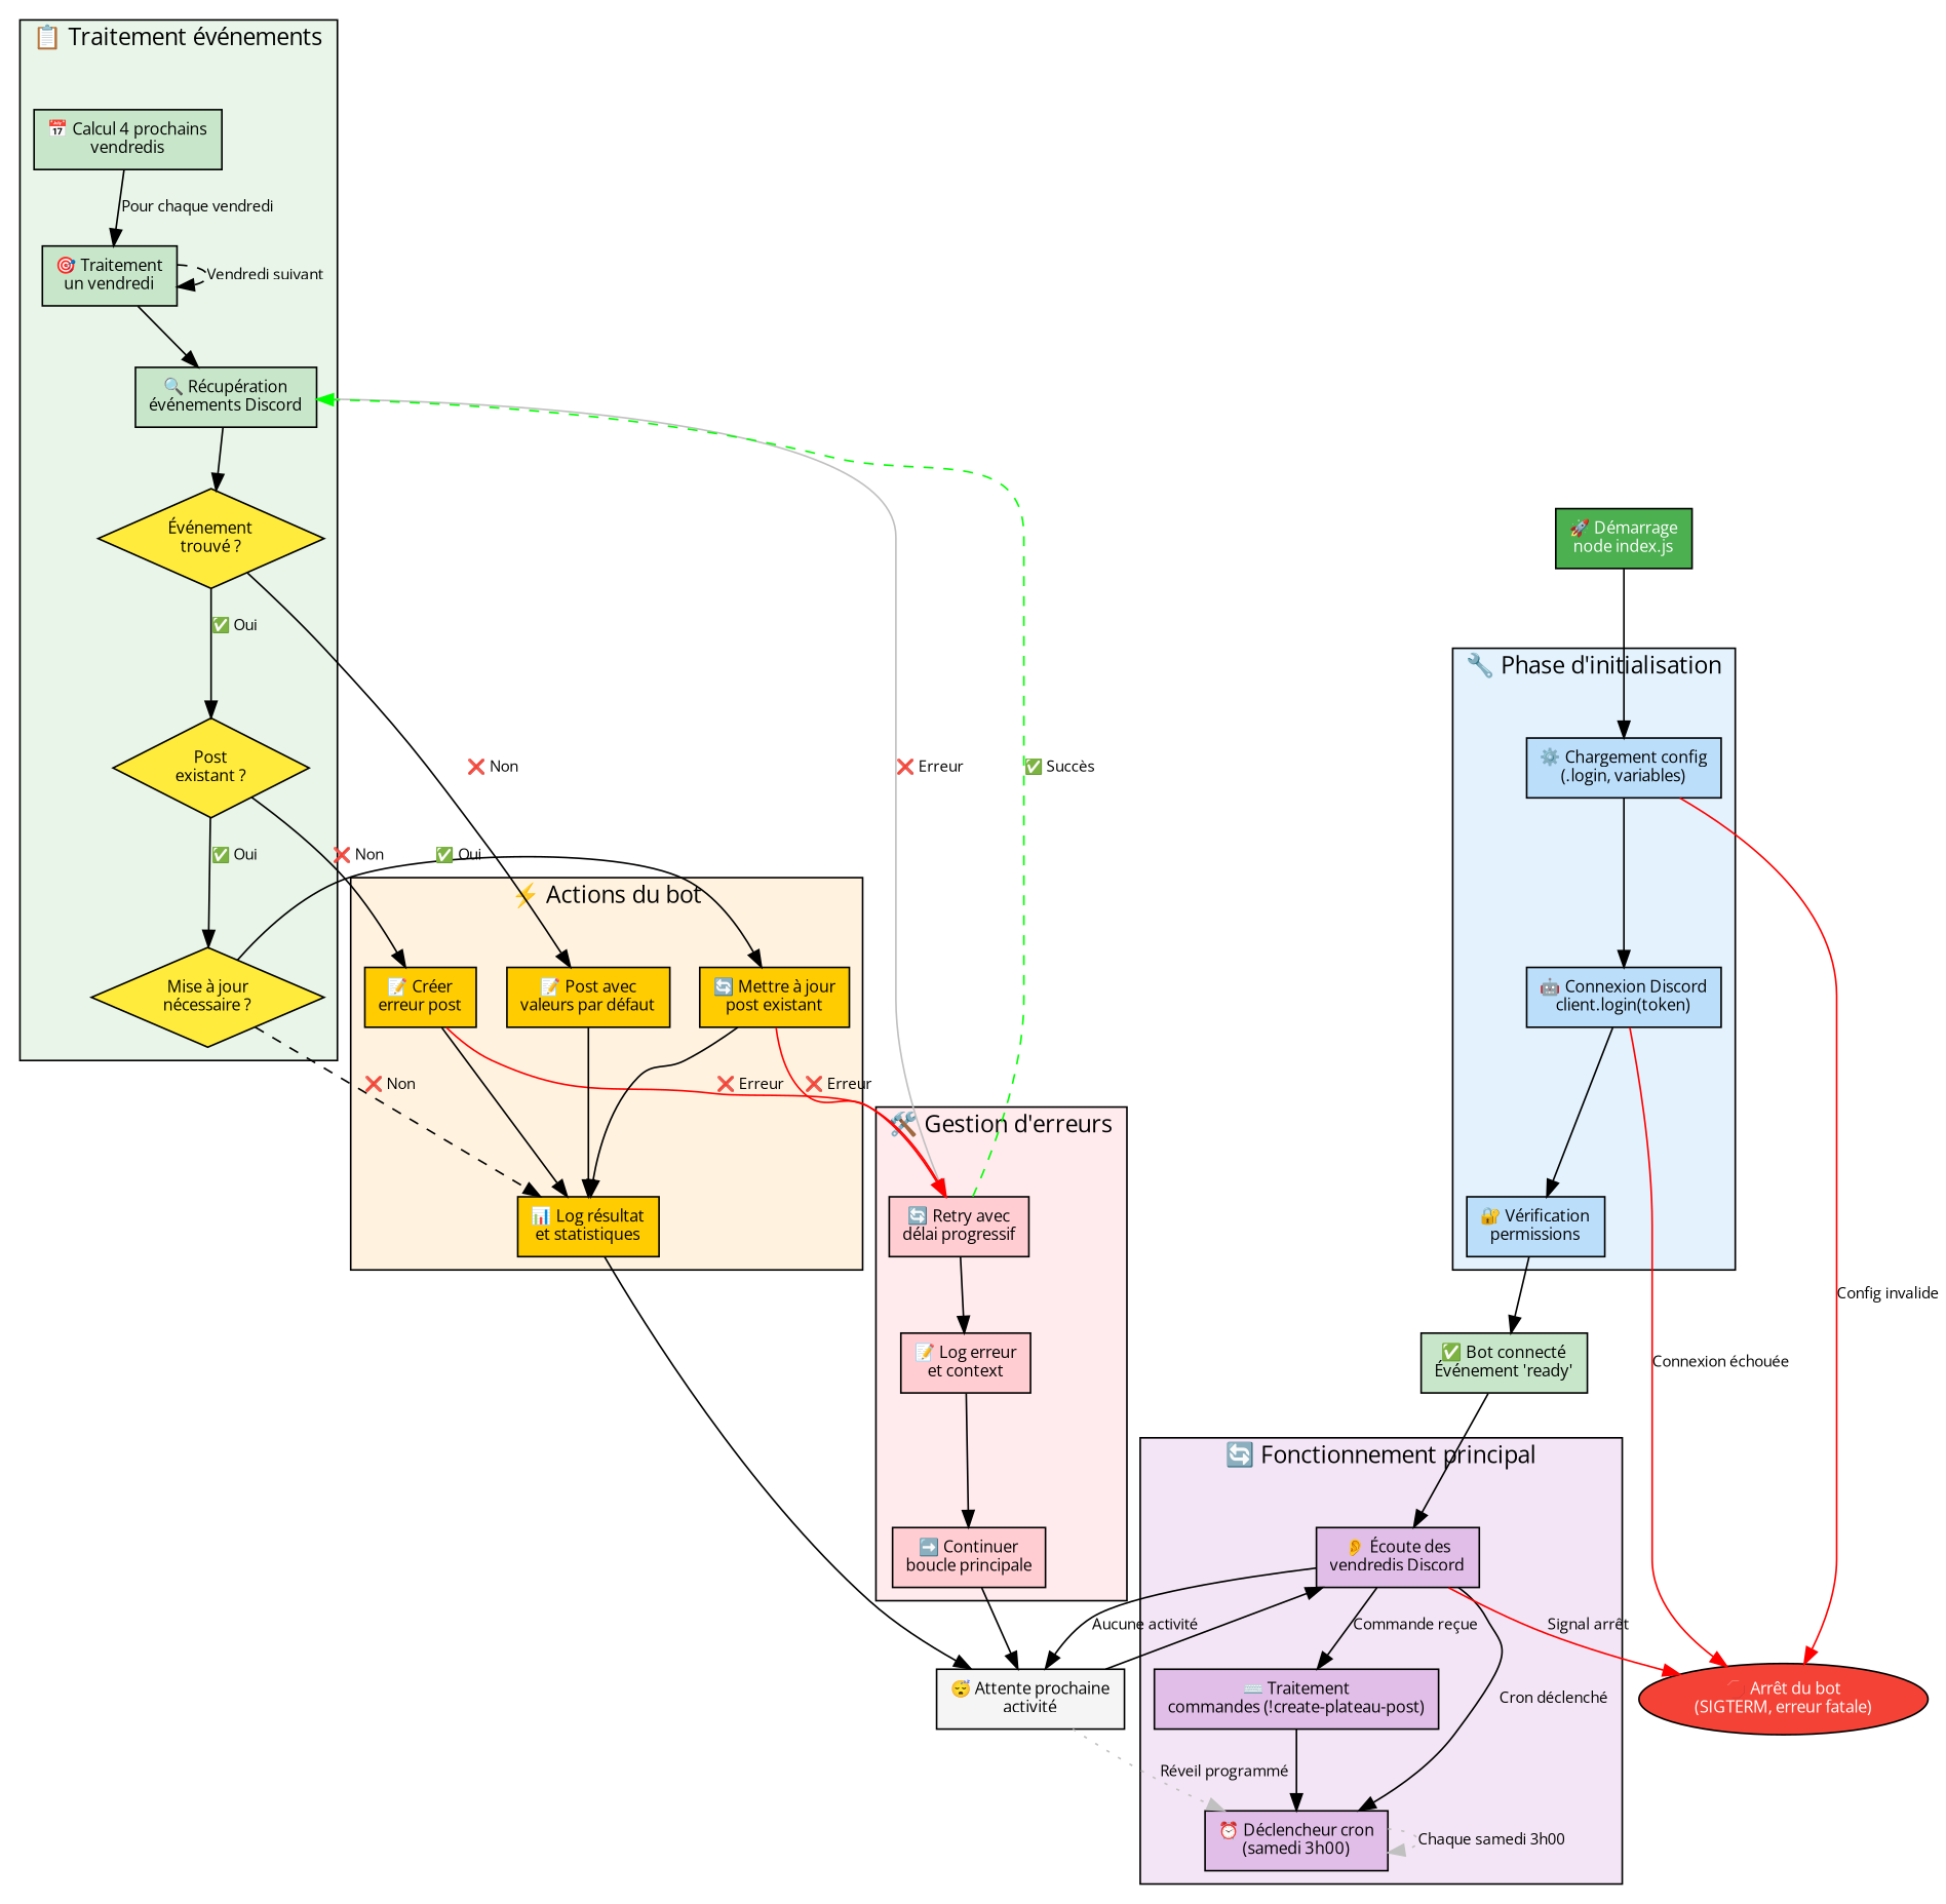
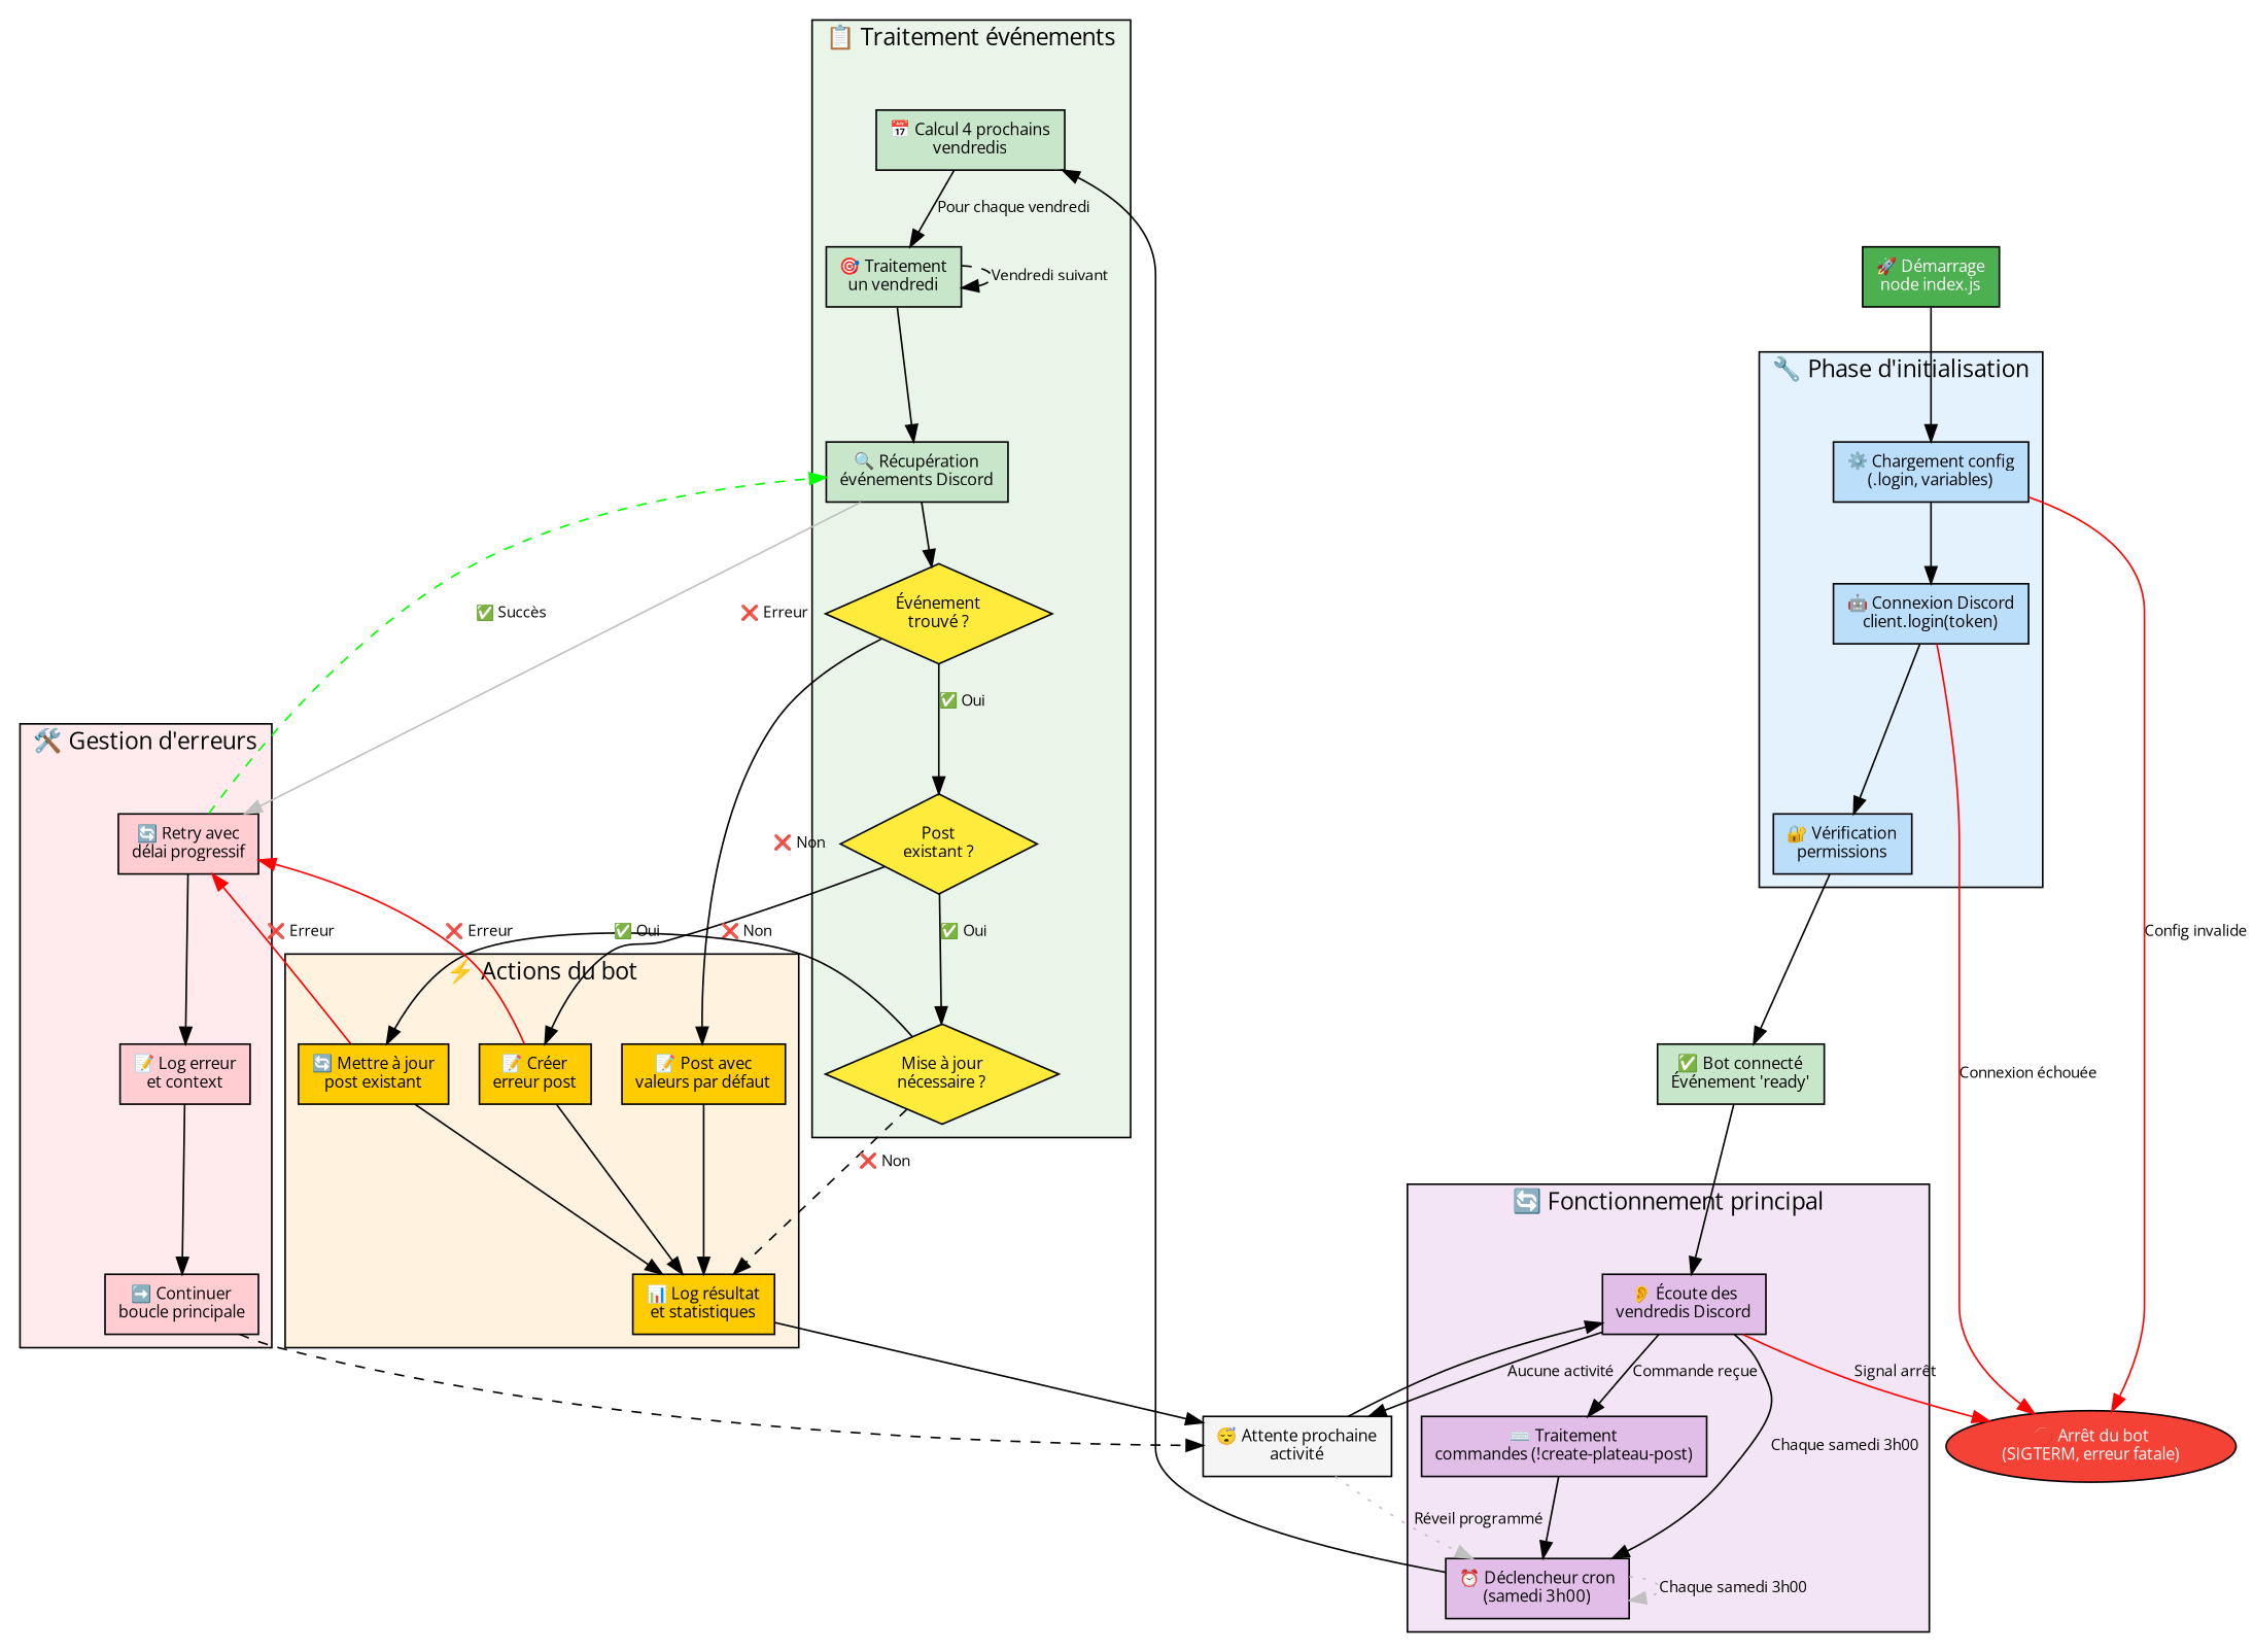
  digraph {
    bgcolor=white
    fontname="Open Sans"
    rankdir=TB
    node [fillcolor="#c8e6c9" fontname="Open Sans" fontsize=10 shape=box style=filled]
    edge [fontname="Open Sans" fontsize=9]
    n1 [fillcolor="#bbdefb" label="⚙️ Chargement config\n(.login, variables)"]
    n2 [fillcolor="#bbdefb" label="🤖 Connexion Discord\nclient.login(token)"]
    n3 [fillcolor="#bbdefb" label="🔐 Vérification\npermissions"]
    n4 [fillcolor="#e1bee7" label="👂 Écoute des\nvendredis Discord"]
    n5 [fillcolor="#e1bee7" label="⌨️ Traitement\ncommandes (!create-plateau-post)"]
    n6 [fillcolor="#e1bee7" label="⏰ Déclencheur cron\n(samedi 3h00)"]
    n7 [label="🔍 Récupération\névénements Discord"]
    n8 [label="📅 Calcul 4 prochains\nvendredis"]
    n9 [label="🎯 Traitement\nun vendredi"]
    n10 [fillcolor="#ffeb3b" label="Événement\ntrouvé ?" shape=diamond]
    n11 [fillcolor="#ffeb3b" label="Post\nexistant ?" shape=diamond]
    n12 [fillcolor="#ffeb3b" label="Mise à jour\nnécessaire ?" shape=diamond]
    n13 [fillcolor="#ffcc02" label="📝 Créer\nerreur post"]
    n14 [fillcolor="#ffcc02" label="🔄 Mettre à jour\npost existant"]
    n15 [fillcolor="#ffcc02" label="📝 Post avec\nvaleurs par défaut"]
    n16 [fillcolor="#ffcc02" label="📊 Log résultat\net statistiques"]
    n17 [fillcolor="#ffcdd2" label="🔄 Retry avec\ndélai progressif"]
    n18 [fillcolor="#ffcdd2" label="📝 Log erreur\net context"]
    n19 [fillcolor="#ffcdd2" label="➡️ Continuer\nboucle principale"]
    n20 [fillcolor="#f44336" fontcolor=white label="🛑 Arrêt du bot\n(SIGTERM, erreur fatale)" shape=ellipse]
    n21 [fontcolor=black label="✅ Bot connecté\nÉvénement 'ready'"]
    n22 [fillcolor="#f5f5f5" label="😴 Attente prochaine\nactivité"]
    n23 [fillcolor="#4caf50" fontcolor=white label="🚀 Démarrage\nnode index.js"]
    subgraph cluster_1 {
      fillcolor="#e3f2fd"
      label="🔧 Phase d'initialisation"
      style=filled
      n1
      n2
      n3
    }
    subgraph cluster_2 {
      fillcolor="#f3e5f5"
      label="🔄 Fonctionnement principal"
      style=filled
      n4
      n5
      n6
    }
    subgraph cluster_3 {
      fillcolor="#e8f5e8"
      label="📋 Traitement événements"
      style=filled
      n7
      n8
      n9
      n10
      n11
      n12
    }
    subgraph cluster_4 {
      fillcolor="#fff3e0"
      label="⚡ Actions du bot"
      style=filled
      n13
      n14
      n15
      n16
    }
    subgraph cluster_5 {
      fillcolor="#ffebee"
      label="🛠️ Gestion d'erreurs"
      style=filled
      n17
      n18
      n19
    }
    n1 -> n2
    n1 -> n20 [color=red label="Config invalide"]
    n2 -> n3
    n2 -> n20 [color=red label="Connexion échouée"]
    n3 -> n21
    n4 -> n5 [label="Commande reçue"]
-   n4 -> n6 [label="Cron déclenché"]
+   n4 -> n6 [label="Chaque samedi 3h00"]
    n4 -> n20 [color=red label="Signal arrêt"]
    n4 -> n22 [label="Aucune activité"]
    n5 -> n6
    n6 -> n6 [color=gray label="Chaque samedi 3h00" style=dotted]
+   n6 -> n8
    n7 -> n10
    n7 -> n17 [color=gray label="❌ Erreur"]
    n8 -> n9 [label="Pour chaque vendredi"]
    n9 -> n7
    n9 -> n9 [label="Vendredi suivant" style=dashed]
    n10 -> n11 [label="✅ Oui"]
    n10 -> n15 [label="❌ Non"]
    n11 -> n12 [label="✅ Oui"]
    n11 -> n13 [label="❌ Non"]
    n12 -> n14 [label="✅ Oui"]
    n12 -> n16 [label="❌ Non" style=dashed]
    n13 -> n16
    n13 -> n17 [color=red label="❌ Erreur"]
    n14 -> n16
    n14 -> n17 [color=red label="❌ Erreur"]
    n15 -> n16
    n16 -> n22
    n17 -> n7 [color=green label="✅ Succès" style=dashed]
    n17 -> n18
    n18 -> n19
-   n19 -> n22
+   n19 -> n22 [style=dashed]
    n21 -> n4
    n22 -> n4
    n22 -> n6 [color=gray label="Réveil programmé" style=dotted]
    n23 -> n1
  }
